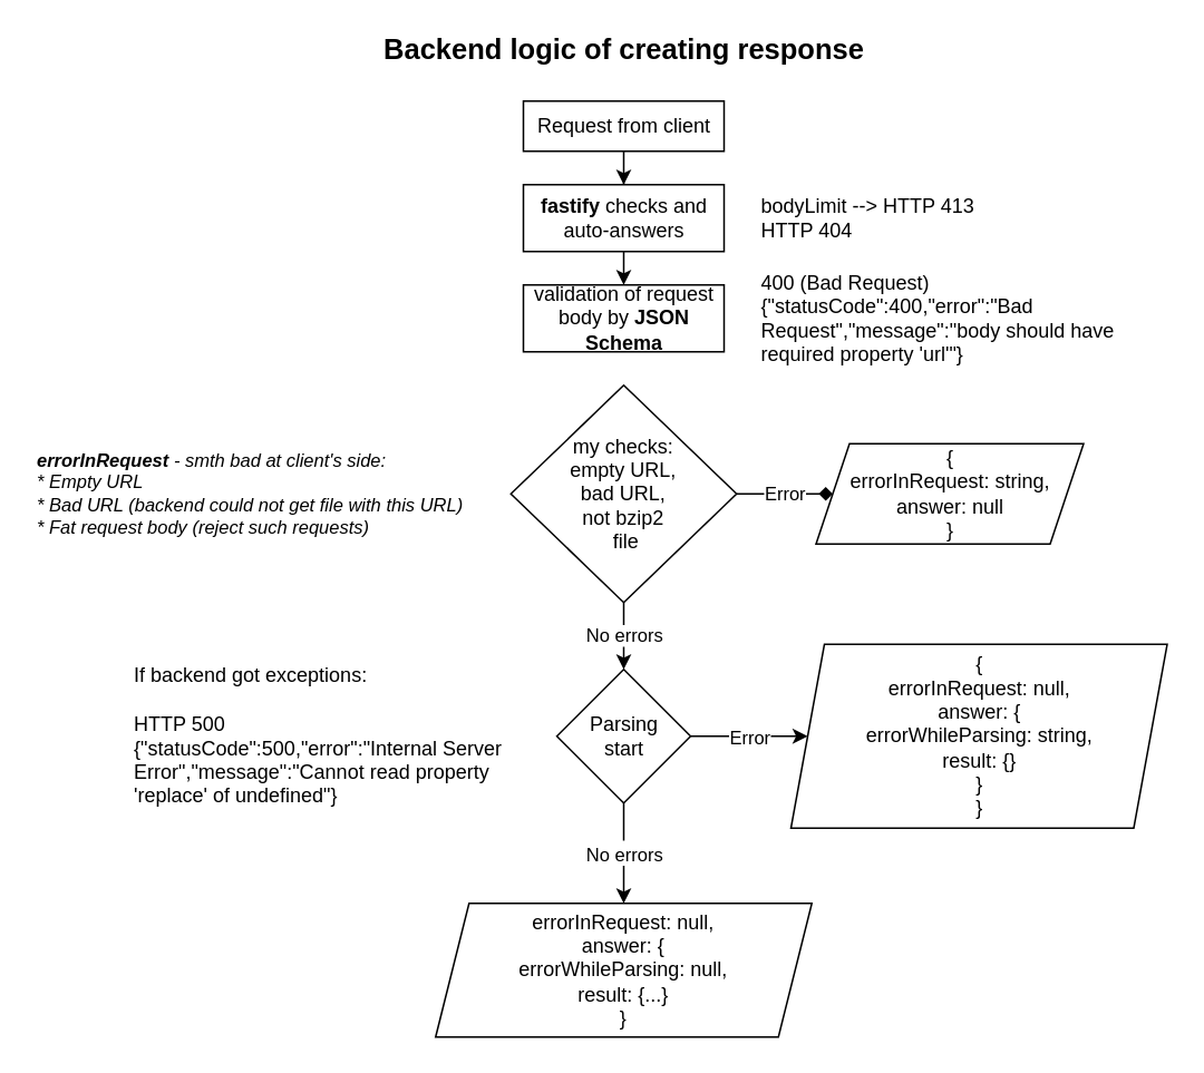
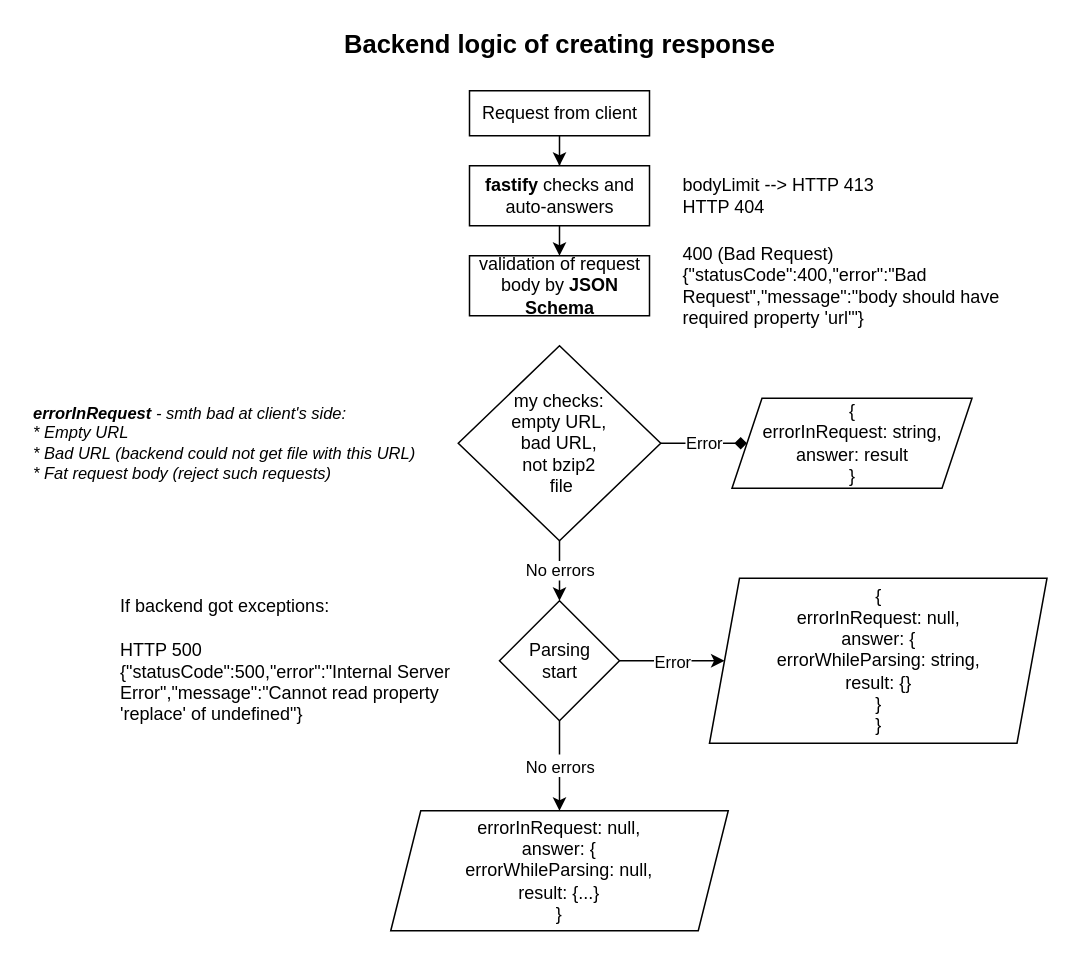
  <mxCell id="0" />
  <mxCell id="1" parent="0" />
  <mxCell id="2" value="Backend logic of creating response" style="text;html=1;strokeColor=none;fillColor=none;align=center;verticalAlign=middle;whiteSpace=wrap;rounded=0;fontStyle=1;fontSize=17;" parent="1" vertex="1"><mxGeometry x="202.5" y="20" width="340" height="20" as="geometry" /></mxCell>
  <mxCell id="3" style="edgeStyle=orthogonalEdgeStyle;rounded=0;orthogonalLoop=1;jettySize=auto;html=1;exitX=0.5;exitY=1;exitDx=0;exitDy=0;startArrow=none;startFill=0;endArrow=classic;endFill=1;" parent="1" source="4" target="6" edge="1"><mxGeometry relative="1" as="geometry" /></mxCell>
  <mxCell id="4" value="Request from client" style="rounded=0;whiteSpace=wrap;html=1;" parent="1" vertex="1"><mxGeometry x="312.5" y="60" width="120" height="30" as="geometry" /></mxCell>
  <mxCell id="5" style="edgeStyle=orthogonalEdgeStyle;rounded=0;orthogonalLoop=1;jettySize=auto;html=1;exitX=0.5;exitY=1;exitDx=0;exitDy=0;entryX=0.5;entryY=0;entryDx=0;entryDy=0;startArrow=none;startFill=0;endArrow=classic;endFill=1;" parent="1" source="6" target="7" edge="1"><mxGeometry relative="1" as="geometry" /></mxCell>
  <mxCell id="6" value="&lt;b&gt;fastify &lt;/b&gt;checks and auto-answers" style="rounded=0;whiteSpace=wrap;html=1;" parent="1" vertex="1"><mxGeometry x="312.5" y="110" width="120" height="40" as="geometry" /></mxCell>
  <mxCell id="7" value="validation of request body by &lt;b&gt;JSON Schema&lt;/b&gt;" style="rounded=0;whiteSpace=wrap;html=1;" parent="1" vertex="1"><mxGeometry x="312.5" y="170" width="120" height="40" as="geometry" /></mxCell>
  <mxCell id="8" value="bodyLimit --&amp;gt; HTTP 413&lt;br&gt;HTTP 404" style="text;html=1;strokeColor=none;fillColor=none;align=left;verticalAlign=middle;whiteSpace=wrap;rounded=0;" parent="1" vertex="1"><mxGeometry x="452.5" y="120" width="140" height="20" as="geometry" /></mxCell>
  <mxCell id="9" value="400 (Bad Request)&lt;br&gt;{&quot;statusCode&quot;:400,&quot;error&quot;:&quot;Bad Request&quot;,&quot;message&quot;:&quot;body should have required property 'url'&quot;}" style="text;html=1;strokeColor=none;fillColor=none;align=left;verticalAlign=middle;whiteSpace=wrap;rounded=0;" parent="1" vertex="1"><mxGeometry x="452.5" y="150" width="230" height="80" as="geometry" /></mxCell>
  <mxCell id="10" value="Error" style="edgeStyle=orthogonalEdgeStyle;rounded=0;orthogonalLoop=1;jettySize=auto;html=1;exitX=1;exitY=0.5;exitDx=0;exitDy=0;startArrow=none;startFill=0;endArrow=diamond;endFill=1;" parent="1" source="12" target="13" edge="1"><mxGeometry relative="1" as="geometry" /></mxCell>
  <mxCell id="11" value="No errors" style="edgeStyle=orthogonalEdgeStyle;rounded=0;orthogonalLoop=1;jettySize=auto;html=1;exitX=0.5;exitY=1;exitDx=0;exitDy=0;entryX=0.5;entryY=0;entryDx=0;entryDy=0;startArrow=none;startFill=0;endArrow=classic;endFill=1;" parent="1" source="12" target="16" edge="1"><mxGeometry relative="1" as="geometry" /></mxCell>
  <mxCell id="12" value="&lt;span&gt;my checks:&lt;br&gt;empty URL,&lt;br&gt;bad URL,&lt;br&gt;not bzip2&lt;br&gt;&amp;nbsp;file&lt;/span&gt;" style="rhombus;whiteSpace=wrap;html=1;align=center;" parent="1" vertex="1"><mxGeometry x="305" y="230" width="135" height="130" as="geometry" /></mxCell>
- <mxCell id="13" value="{&lt;br&gt;errorInRequest: string,&lt;br&gt;answer: null&lt;br&gt;}" style="shape=parallelogram;perimeter=parallelogramPerimeter;whiteSpace=wrap;html=1;fixedSize=1;align=center;" parent="1" vertex="1"><mxGeometry x="487.5" y="265" width="160" height="60" as="geometry" /></mxCell>
+ <mxCell id="13" value="{&lt;br&gt;errorInRequest: string,&lt;br&gt;answer: result&lt;br&gt;}" style="shape=parallelogram;perimeter=parallelogramPerimeter;whiteSpace=wrap;html=1;fixedSize=1;align=center;" parent="1" vertex="1"><mxGeometry x="487.5" y="265" width="160" height="60" as="geometry" /></mxCell>
  <mxCell id="14" value="&lt;font style=&quot;font-size: 11px&quot;&gt;Error&lt;/font&gt;" style="edgeStyle=orthogonalEdgeStyle;rounded=0;orthogonalLoop=1;jettySize=auto;html=1;exitX=1;exitY=0.5;exitDx=0;exitDy=0;fontSize=13;startArrow=none;startFill=0;endArrow=classic;endFill=1;" parent="1" source="16" target="17" edge="1"><mxGeometry relative="1" as="geometry" /></mxCell>
  <mxCell id="15" value="&lt;font style=&quot;font-size: 11px&quot;&gt;No errors&lt;/font&gt;" style="edgeStyle=orthogonalEdgeStyle;rounded=0;orthogonalLoop=1;jettySize=auto;html=1;exitX=0.5;exitY=1;exitDx=0;exitDy=0;entryX=0.5;entryY=0;entryDx=0;entryDy=0;fontSize=13;startArrow=none;startFill=0;endArrow=classic;endFill=1;" parent="1" source="16" target="18" edge="1"><mxGeometry relative="1" as="geometry"><mxPoint x="372.5" y="520" as="targetPoint" /></mxGeometry></mxCell>
  <mxCell id="16" value="&lt;span&gt;Parsing&lt;br&gt;start&lt;/span&gt;" style="rhombus;whiteSpace=wrap;html=1;align=center;" parent="1" vertex="1"><mxGeometry x="332.5" y="400" width="80" height="80" as="geometry" /></mxCell>
  <mxCell id="17" value="{&lt;br&gt;errorInRequest: null,&lt;br&gt;answer: {&lt;br&gt;errorWhileParsing: string,&lt;br&gt;result: {}&lt;br&gt;}&lt;br&gt;}" style="shape=parallelogram;perimeter=parallelogramPerimeter;whiteSpace=wrap;html=1;fixedSize=1;align=center;" parent="1" vertex="1"><mxGeometry x="472.5" y="385" width="225" height="110" as="geometry" /></mxCell>
  <mxCell id="18" value="errorInRequest: null,&lt;br&gt;answer: {&lt;br&gt;errorWhileParsing: null,&lt;br&gt;result: {...}&lt;br&gt;}" style="shape=parallelogram;perimeter=parallelogramPerimeter;whiteSpace=wrap;html=1;fixedSize=1;align=center;" parent="1" vertex="1"><mxGeometry x="260" y="540" width="225" height="80" as="geometry" /></mxCell>
  <mxCell id="19" value="If backend got exceptions:&lt;br&gt;&lt;br&gt;HTTP 500&lt;br&gt;{&quot;statusCode&quot;:500,&quot;error&quot;:&quot;Internal Server Error&quot;,&quot;message&quot;:&quot;Cannot read property 'replace' of undefined&quot;}" style="text;html=1;strokeColor=none;fillColor=none;align=left;verticalAlign=middle;whiteSpace=wrap;rounded=0;" parent="1" vertex="1"><mxGeometry x="77.5" y="395" width="227.5" height="90" as="geometry" /></mxCell>
  <mxCell id="20" value="&lt;span style=&quot;font-size: 11px&quot;&gt;&lt;b style=&quot;font-size: 11px&quot;&gt;errorInRequest &lt;/b&gt;- smth bad at client's side:&lt;/span&gt;&lt;br style=&quot;font-size: 11px&quot;&gt;&lt;span style=&quot;font-size: 11px&quot;&gt;* Empty URL&lt;br style=&quot;font-size: 11px&quot;&gt;&lt;/span&gt;&lt;span style=&quot;font-size: 11px&quot;&gt;* Bad URL (backend could not get file with this URL)&lt;br style=&quot;font-size: 11px&quot;&gt;&lt;/span&gt;&lt;span style=&quot;font-size: 11px&quot;&gt;* Fat request body (reject such requests)&lt;/span&gt;" style="text;html=1;strokeColor=none;fillColor=none;align=left;verticalAlign=middle;whiteSpace=wrap;rounded=0;fontSize=11;rotation=0;fontStyle=2" vertex="1" parent="1"><mxGeometry x="20" y="260.5" width="270" height="69" as="geometry" /></mxCell>
